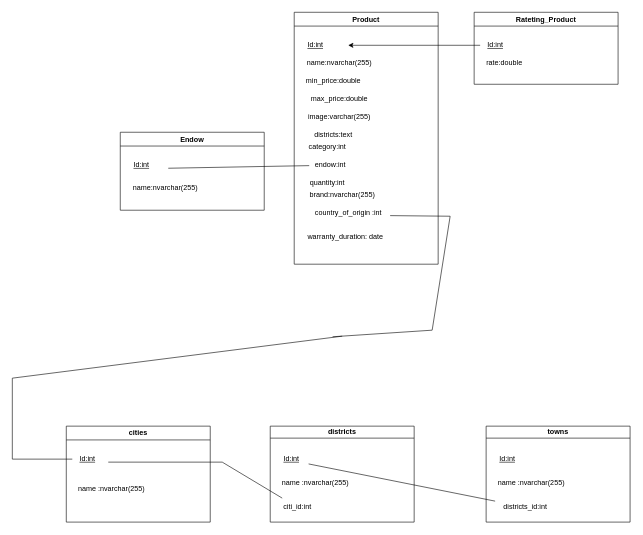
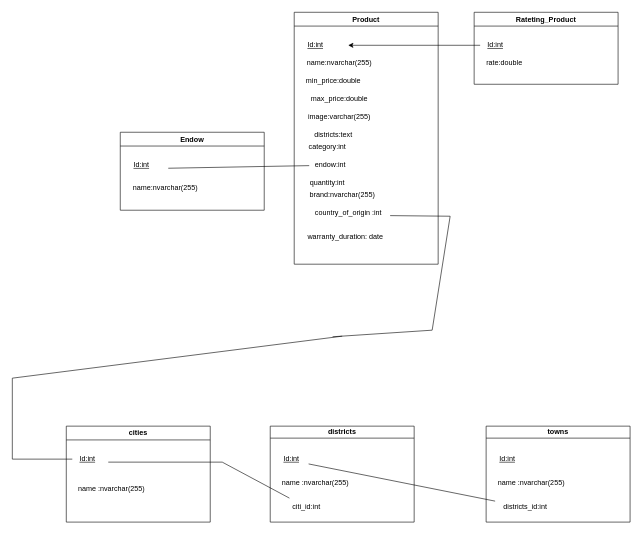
  <mxCell id="0" />
  <mxCell id="1" parent="0" />
  <mxCell id="2" value="Product" style="swimlane;whiteSpace=wrap;html=1;" parent="1" vertex="1"><mxGeometry x="490" y="20" width="240" height="420" as="geometry" /></mxCell>
  <mxCell id="3" value="&lt;u&gt;Id:int&lt;/u&gt;" style="text;html=1;align=center;verticalAlign=middle;resizable=0;points=[];autosize=1;strokeColor=none;fillColor=none;" parent="2" vertex="1"><mxGeometry x="10" y="40" width="50" height="30" as="geometry" /></mxCell>
  <mxCell id="4" value="name:nvarchar(255)" style="text;html=1;align=center;verticalAlign=middle;resizable=0;points=[];autosize=1;strokeColor=none;fillColor=none;" parent="2" vertex="1"><mxGeometry x="10" y="70" width="130" height="30" as="geometry" /></mxCell>
  <mxCell id="5" value="min_price:double" style="text;html=1;align=center;verticalAlign=middle;resizable=0;points=[];autosize=1;strokeColor=none;fillColor=none;" parent="2" vertex="1"><mxGeometry x="10" y="100" width="110" height="30" as="geometry" /></mxCell>
  <mxCell id="6" value="max_price:double" style="text;html=1;align=center;verticalAlign=middle;resizable=0;points=[];autosize=1;strokeColor=none;fillColor=none;" parent="2" vertex="1"><mxGeometry x="15" y="130" width="120" height="30" as="geometry" /></mxCell>
  <mxCell id="7" value="endow:int" style="text;html=1;align=center;verticalAlign=middle;resizable=0;points=[];autosize=1;strokeColor=none;fillColor=none;" parent="2" vertex="1"><mxGeometry x="25" y="240" width="70" height="30" as="geometry" /></mxCell>
  <mxCell id="8" value="quantity:int" style="text;html=1;align=center;verticalAlign=middle;resizable=0;points=[];autosize=1;strokeColor=none;fillColor=none;" parent="2" vertex="1"><mxGeometry x="15" y="270" width="80" height="30" as="geometry" /></mxCell>
  <mxCell id="9" value="brand:nvarchar(255)" style="text;html=1;align=center;verticalAlign=middle;resizable=0;points=[];autosize=1;strokeColor=none;fillColor=none;" parent="2" vertex="1"><mxGeometry x="15" y="290" width="130" height="30" as="geometry" /></mxCell>
  <mxCell id="10" value="country_of_origin :int" style="text;html=1;align=center;verticalAlign=middle;resizable=0;points=[];autosize=1;strokeColor=none;fillColor=none;" parent="2" vertex="1"><mxGeometry x="25" y="320" width="130" height="30" as="geometry" /></mxCell>
  <mxCell id="11" value="districts:text" style="text;html=1;align=center;verticalAlign=middle;resizable=0;points=[];autosize=1;strokeColor=none;fillColor=none;" parent="2" vertex="1"><mxGeometry x="15" y="190" width="100" height="30" as="geometry" /></mxCell>
  <mxCell id="12" value="warranty_duration: date" style="text;html=1;align=center;verticalAlign=middle;resizable=0;points=[];autosize=1;strokeColor=none;fillColor=none;" parent="2" vertex="1"><mxGeometry x="10" y="360" width="150" height="30" as="geometry" /></mxCell>
  <mxCell id="13" value="category:int" style="text;html=1;align=center;verticalAlign=middle;resizable=0;points=[];autosize=1;strokeColor=none;fillColor=none;" parent="2" vertex="1"><mxGeometry x="10" y="210" width="90" height="30" as="geometry" /></mxCell>
  <mxCell id="14" value="image:varchar(255)" style="text;html=1;align=center;verticalAlign=middle;resizable=0;points=[];autosize=1;strokeColor=none;fillColor=none;" vertex="1" parent="2"><mxGeometry x="10" y="160" width="130" height="30" as="geometry" /></mxCell>
  <mxCell id="15" value="Rateting_Product" style="swimlane;whiteSpace=wrap;html=1;startSize=23;" parent="1" vertex="1"><mxGeometry x="790" y="20" width="240" height="120" as="geometry" /></mxCell>
  <mxCell id="16" value="&lt;u&gt;Id:int&lt;/u&gt;" style="text;html=1;align=center;verticalAlign=middle;resizable=0;points=[];autosize=1;strokeColor=none;fillColor=none;" parent="15" vertex="1"><mxGeometry x="10" y="40" width="50" height="30" as="geometry" /></mxCell>
  <mxCell id="17" value="rate:double" style="text;html=1;align=center;verticalAlign=middle;resizable=0;points=[];autosize=1;strokeColor=none;fillColor=none;" parent="15" vertex="1"><mxGeometry x="10" y="70" width="80" height="30" as="geometry" /></mxCell>
  <mxCell id="18" value="Endow" style="swimlane;whiteSpace=wrap;html=1;" parent="1" vertex="1"><mxGeometry x="200" y="220" width="240" height="130" as="geometry" /></mxCell>
  <mxCell id="19" value="&lt;u&gt;Id:int&lt;/u&gt;" style="text;html=1;align=center;verticalAlign=middle;resizable=0;points=[];autosize=1;strokeColor=none;fillColor=none;" parent="18" vertex="1"><mxGeometry x="10" y="40" width="50" height="30" as="geometry" /></mxCell>
  <mxCell id="20" value="name:nvarchar(255)" style="text;html=1;align=center;verticalAlign=middle;resizable=0;points=[];autosize=1;strokeColor=none;fillColor=none;" parent="18" vertex="1"><mxGeometry x="10" y="78" width="130" height="30" as="geometry" /></mxCell>
  <mxCell id="21" value="" style="endArrow=none;html=1;rounded=0;" parent="18" target="7" edge="1"><mxGeometry width="50" height="50" relative="1" as="geometry"><mxPoint x="80" y="60" as="sourcePoint" /><mxPoint x="290" y="30" as="targetPoint" /></mxGeometry></mxCell>
  <mxCell id="22" value="" style="endArrow=classic;html=1;rounded=0;exitX=0;exitY=0.5;exitDx=0;exitDy=0;exitPerimeter=0;" parent="1" source="16" edge="1"><mxGeometry width="50" height="50" relative="1" as="geometry"><mxPoint x="780" y="75" as="sourcePoint" /><mxPoint x="580" y="75" as="targetPoint" /></mxGeometry></mxCell>
  <mxCell id="23" value="cities" style="swimlane;whiteSpace=wrap;html=1;" parent="1" vertex="1"><mxGeometry x="110" y="710" width="240" height="160" as="geometry" /></mxCell>
  <mxCell id="24" value="&lt;u&gt;Id:int&lt;/u&gt;" style="text;html=1;align=center;verticalAlign=middle;resizable=0;points=[];autosize=1;strokeColor=none;fillColor=none;" parent="23" vertex="1"><mxGeometry x="10" y="40" width="50" height="30" as="geometry" /></mxCell>
  <mxCell id="25" value="name :nvarchar(255)" style="text;html=1;align=center;verticalAlign=middle;resizable=0;points=[];autosize=1;strokeColor=none;fillColor=none;" parent="23" vertex="1"><mxGeometry x="10" y="90" width="130" height="30" as="geometry" /></mxCell>
  <mxCell id="26" value="" style="endArrow=none;html=1;rounded=0;" parent="23" target="30" edge="1"><mxGeometry width="50" height="50" relative="1" as="geometry"><mxPoint x="70" y="60" as="sourcePoint" /><mxPoint x="120" y="10" as="targetPoint" /><Array as="points"><mxPoint x="260" y="60" /></Array></mxGeometry></mxCell>
  <mxCell id="27" value="districts" style="swimlane;whiteSpace=wrap;html=1;startSize=20;" parent="1" vertex="1"><mxGeometry y="710" width="240" height="160" as="geometry" x="450" /></mxCell>
  <mxCell id="28" value="&lt;u&gt;Id:int&lt;/u&gt;" style="text;html=1;align=center;verticalAlign=middle;resizable=0;points=[];autosize=1;strokeColor=none;fillColor=none;" parent="27" vertex="1"><mxGeometry x="10" y="40" width="50" height="30" as="geometry" /></mxCell>
  <mxCell id="29" value="name :nvarchar(255)" style="text;html=1;align=center;verticalAlign=middle;resizable=0;points=[];autosize=1;strokeColor=none;fillColor=none;" parent="27" vertex="1"><mxGeometry x="10" y="80" width="130" height="30" as="geometry" /></mxCell>
- <mxCell id="30" value="citi_id:int" style="text;html=1;align=center;verticalAlign=middle;resizable=0;points=[];autosize=1;strokeColor=none;fillColor=none;" parent="27" vertex="1"><mxGeometry x="10" y="120" width="70" height="30" as="geometry" /></mxCell>
+ <mxCell id="30" value="citi_id:int" style="text;html=1;align=center;verticalAlign=middle;resizable=0;points=[];autosize=1;strokeColor=none;fillColor=none;" parent="27" vertex="1"><mxGeometry x="25" y="120" width="70" height="30" as="geometry" /></mxCell>
  <mxCell id="31" value="towns" style="swimlane;whiteSpace=wrap;html=1;startSize=20;" parent="1" vertex="1"><mxGeometry x="810" y="710" width="240" height="160" as="geometry" /></mxCell>
  <mxCell id="32" value="&lt;u&gt;Id:int&lt;/u&gt;" style="text;html=1;align=center;verticalAlign=middle;resizable=0;points=[];autosize=1;strokeColor=none;fillColor=none;" parent="31" vertex="1"><mxGeometry x="10" y="40" width="50" height="30" as="geometry" /></mxCell>
  <mxCell id="33" value="name :nvarchar(255)" style="text;html=1;align=center;verticalAlign=middle;resizable=0;points=[];autosize=1;strokeColor=none;fillColor=none;" parent="31" vertex="1"><mxGeometry x="10" y="80" width="130" height="30" as="geometry" /></mxCell>
  <mxCell id="34" value="districts_id:int" style="text;html=1;align=center;verticalAlign=middle;resizable=0;points=[];autosize=1;strokeColor=none;fillColor=none;" parent="31" vertex="1"><mxGeometry x="15" y="120" width="100" height="30" as="geometry" /></mxCell>
  <mxCell id="35" value="" style="endArrow=none;html=1;rounded=0;" parent="1" source="24" edge="1"><mxGeometry width="50" height="50" relative="1" as="geometry"><mxPoint x="590" y="680" as="sourcePoint" /><mxPoint x="570" y="560" as="targetPoint" /><Array as="points"><mxPoint x="20" y="765" /><mxPoint x="20" y="630" /></Array></mxGeometry></mxCell>
  <mxCell id="36" value="" style="endArrow=none;html=1;rounded=0;exitX=1.08;exitY=0.767;exitDx=0;exitDy=0;exitPerimeter=0;" parent="1" source="28" target="34" edge="1"><mxGeometry width="50" height="50" relative="1" as="geometry"><mxPoint x="590" y="680" as="sourcePoint" /><mxPoint x="640" y="630" as="targetPoint" /></mxGeometry></mxCell>
  <mxCell id="37" value="" style="endArrow=none;html=1;rounded=0;exitX=1.08;exitY=0.7;exitDx=0;exitDy=0;exitPerimeter=0;entryX=1.038;entryY=0.633;entryDx=0;entryDy=0;entryPerimeter=0;" parent="1" target="10" edge="1"><mxGeometry width="50" height="50" relative="1" as="geometry"><mxPoint x="554" y="561" as="sourcePoint" /><mxPoint x="750" y="300" as="targetPoint" /><Array as="points"><mxPoint x="720" y="550" /><mxPoint x="750" y="360" /></Array></mxGeometry></mxCell>
